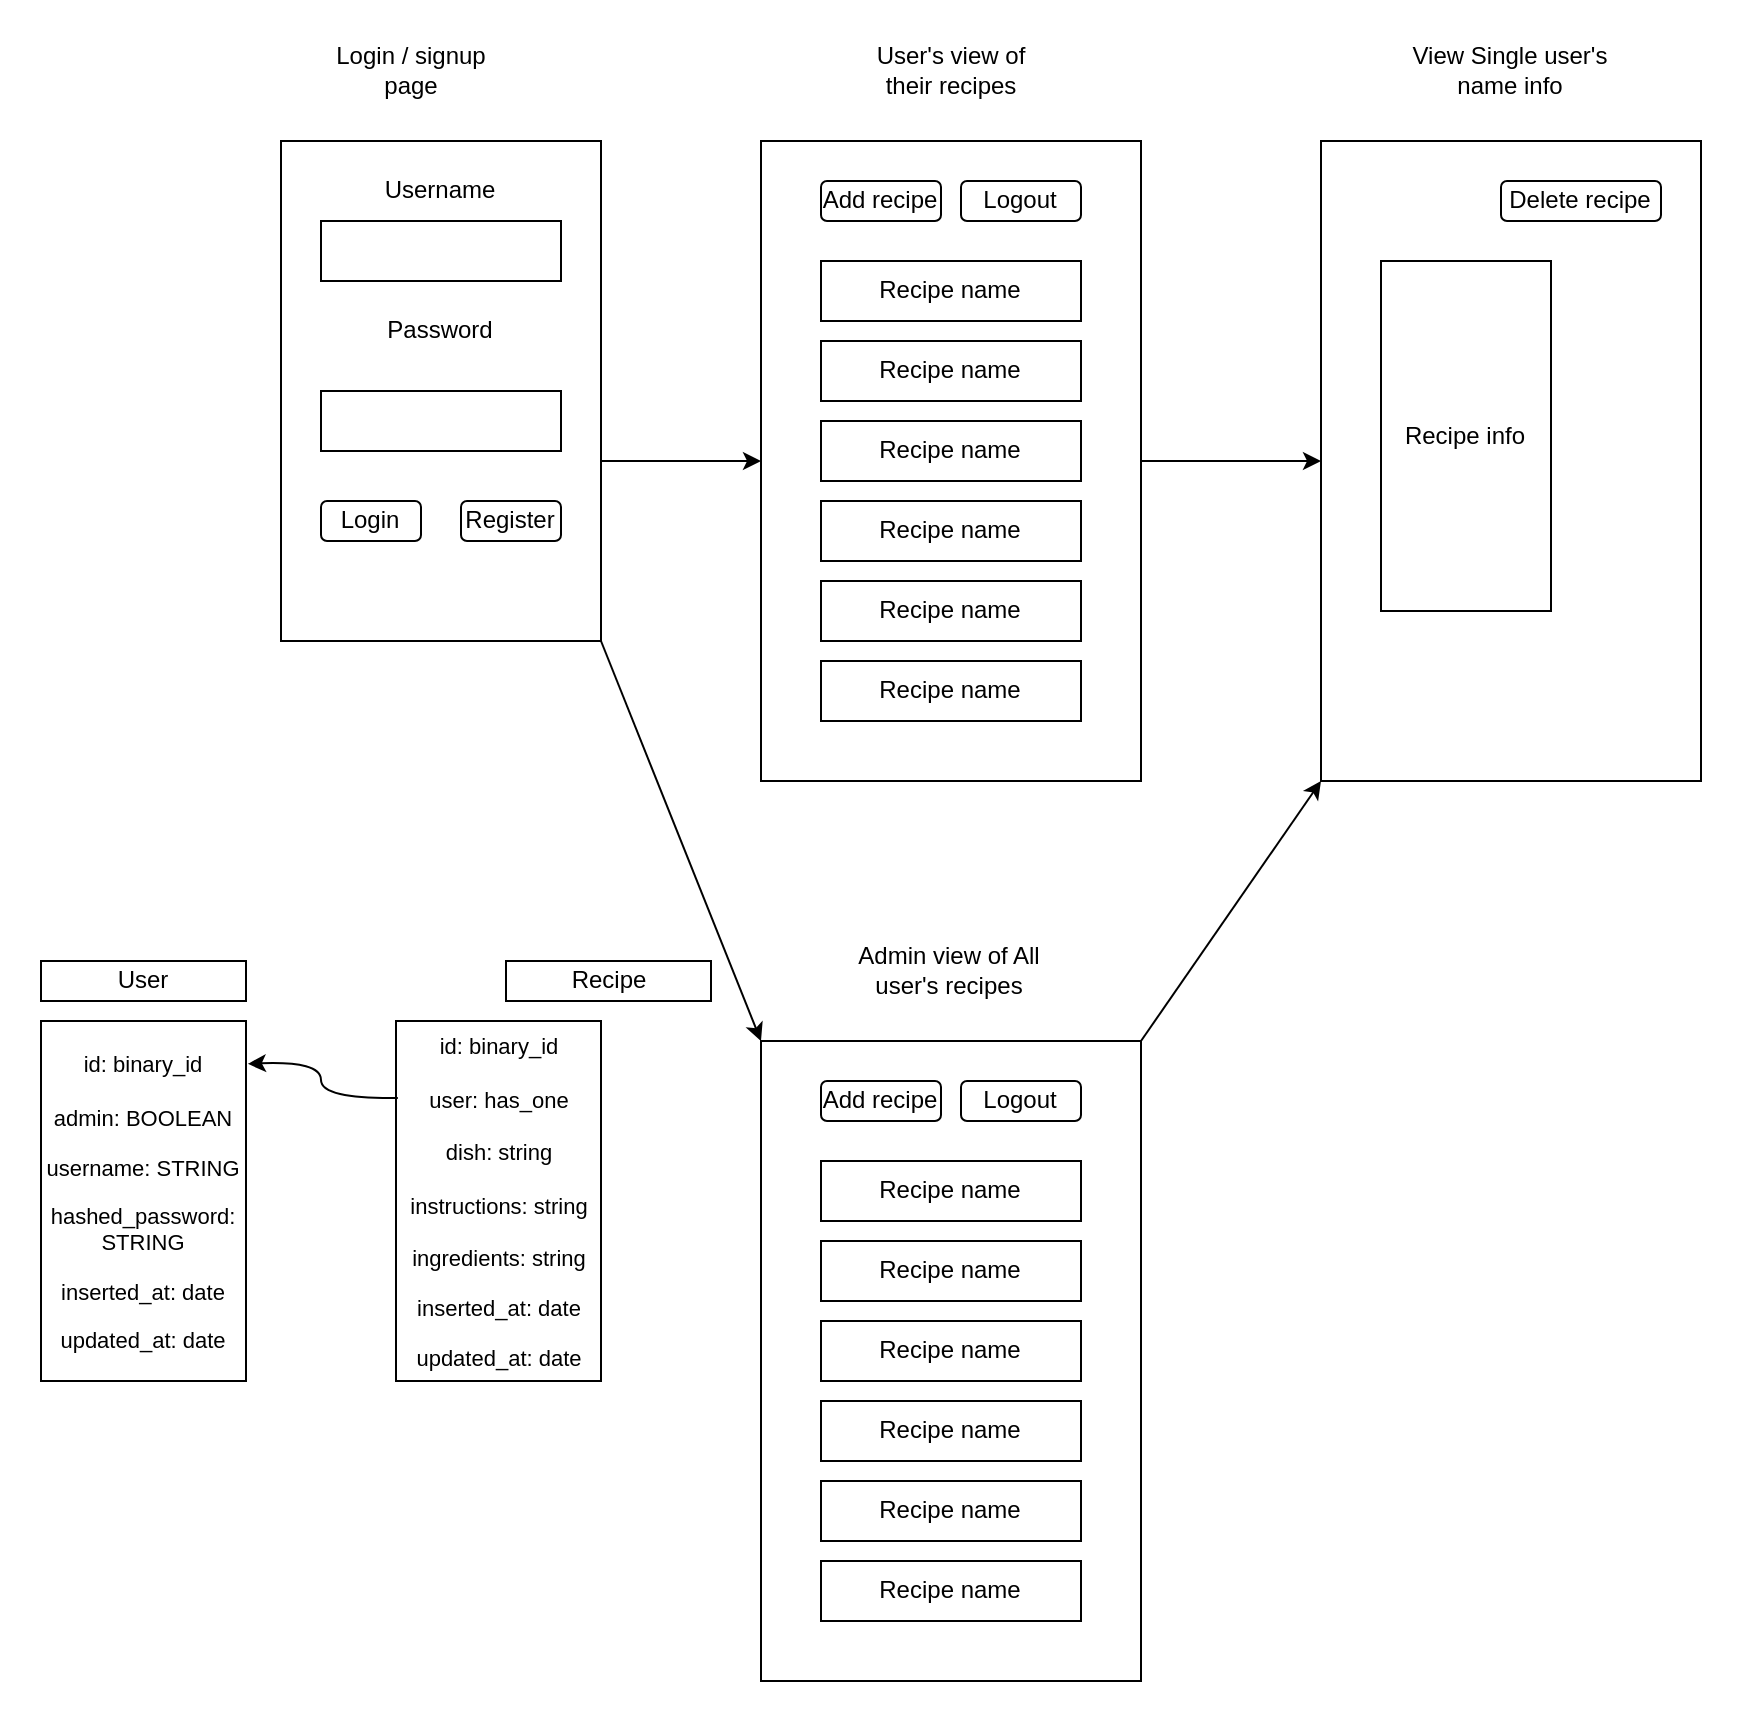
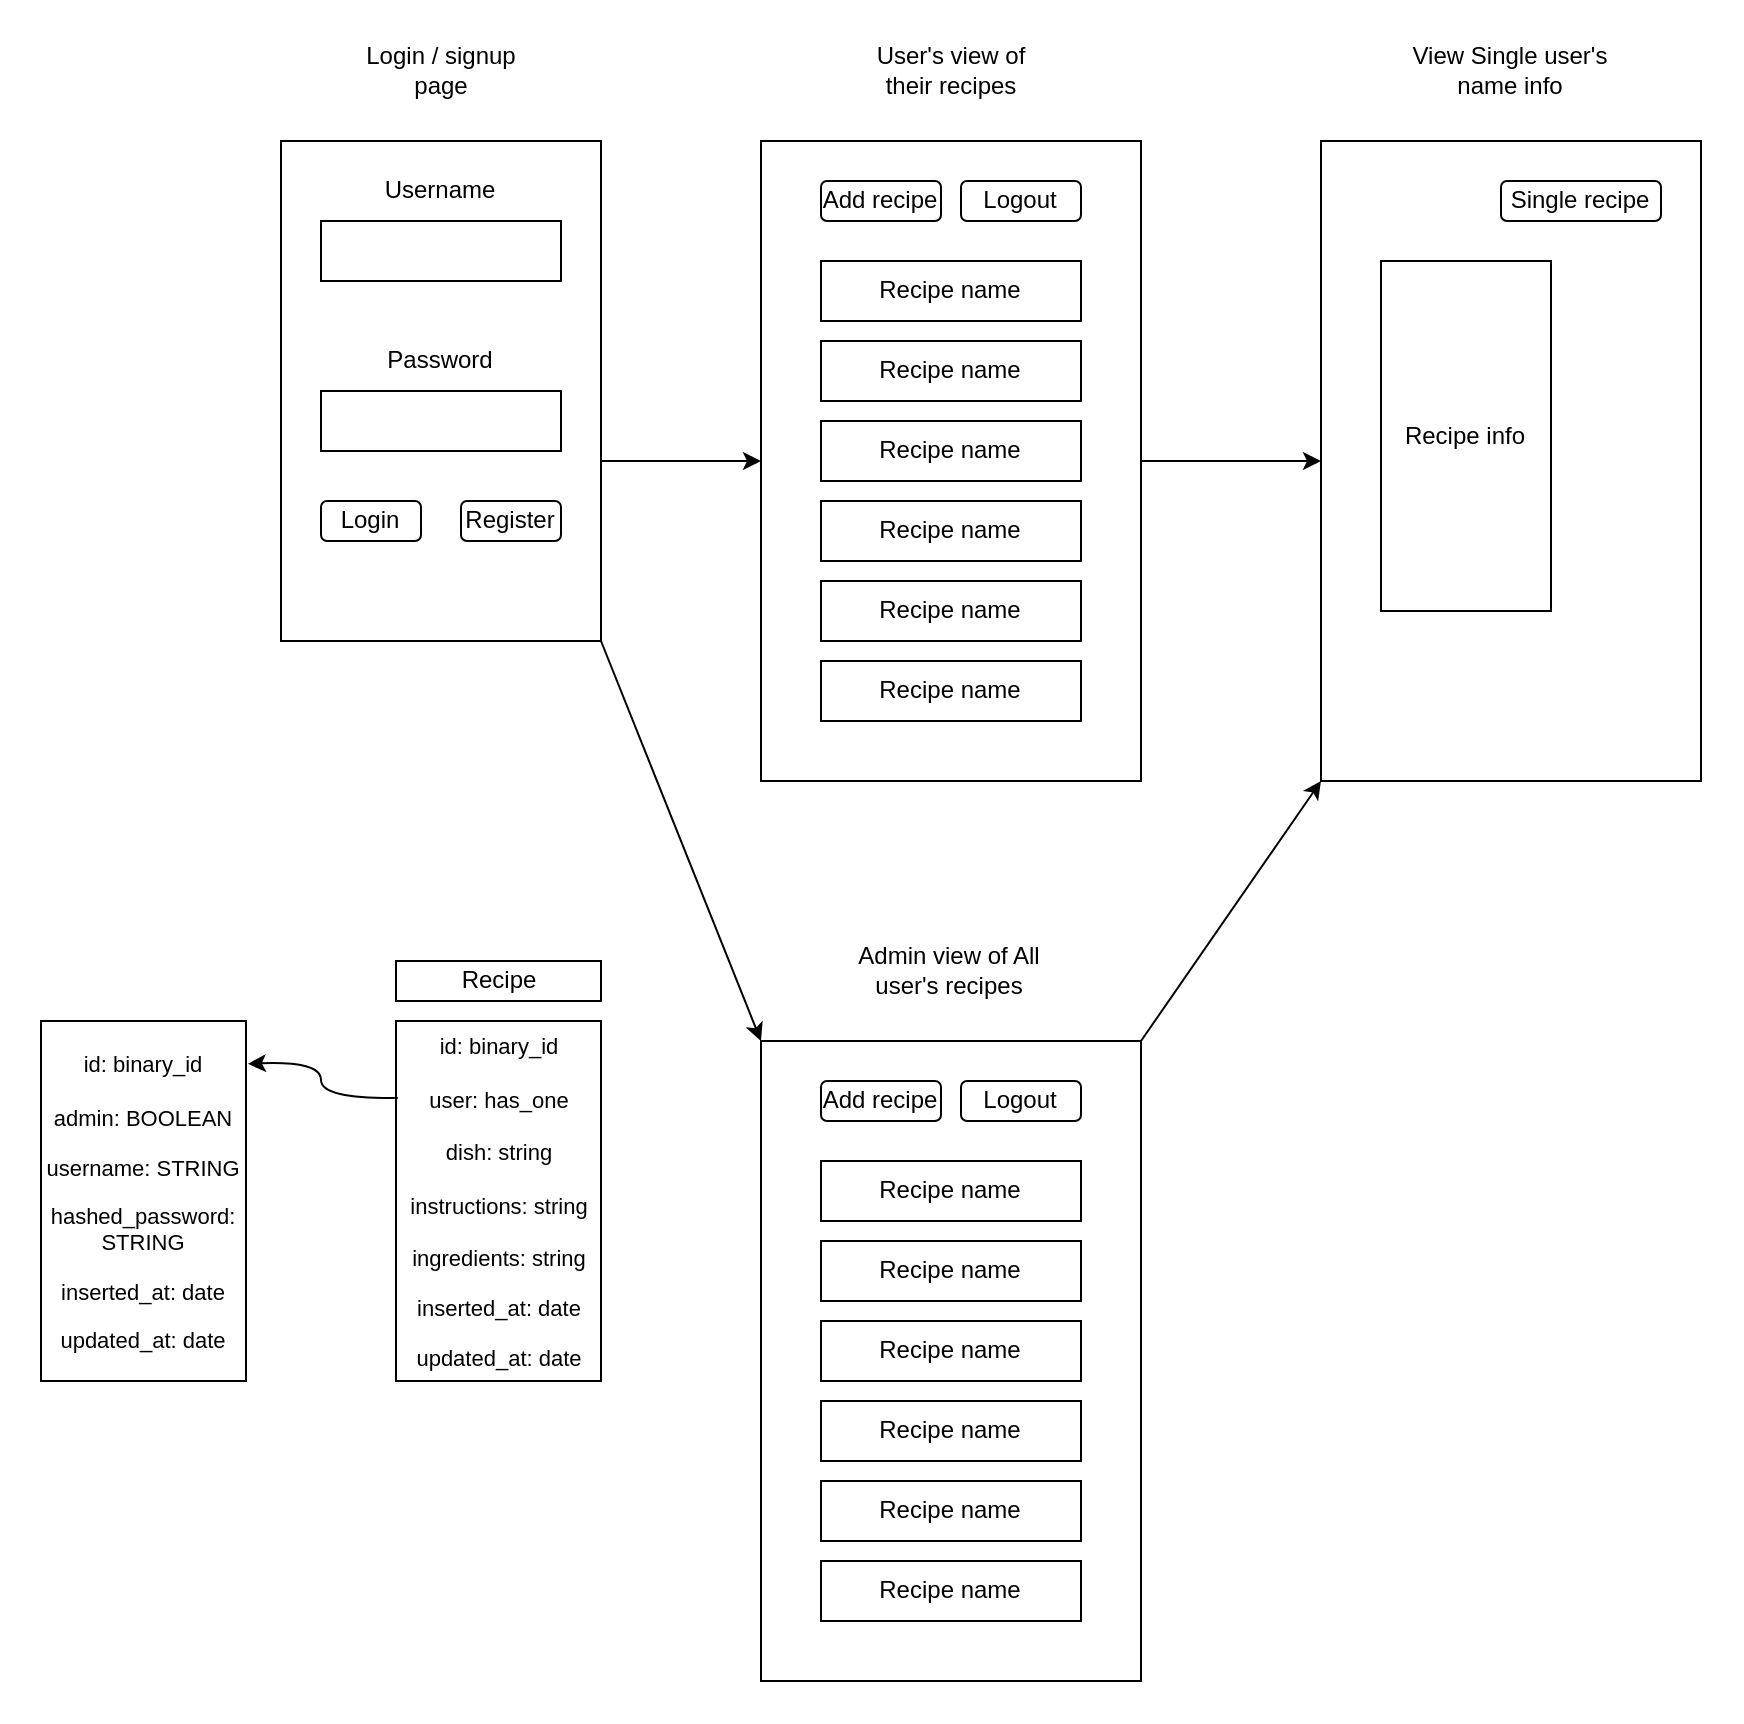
  <mxCell id="0" />
  <mxCell id="1" parent="0" />
  <mxCell id="2" value="" style="rounded=0;whiteSpace=wrap;html=1;" parent="1" vertex="1"><mxGeometry x="380" y="70" width="190" height="320" as="geometry" /></mxCell>
  <mxCell id="3" value="" style="rounded=0;whiteSpace=wrap;html=1;" parent="1" vertex="1"><mxGeometry x="140" y="70" width="160" height="250" as="geometry" /></mxCell>
- <mxCell id="4" value="Login / signup page" style="text;html=1;strokeColor=none;fillColor=none;align=center;verticalAlign=middle;whiteSpace=wrap;rounded=0;" parent="1" vertex="1"><mxGeometry x="162.5" y="20" width="85" height="30" as="geometry" /></mxCell>
+ <mxCell id="4" value="Login / signup page" style="text;html=1;strokeColor=none;fillColor=none;align=center;verticalAlign=middle;whiteSpace=wrap;rounded=0;" parent="1" vertex="1"><mxGeometry x="177.5" y="20" width="85" height="30" as="geometry" /></mxCell>
  <mxCell id="5" value="" style="rounded=0;whiteSpace=wrap;html=1;" parent="1" vertex="1"><mxGeometry x="160" y="110" width="120" height="30" as="geometry" /></mxCell>
  <mxCell id="6" value="Username" style="text;html=1;strokeColor=none;fillColor=none;align=center;verticalAlign=middle;whiteSpace=wrap;rounded=0;" parent="1" vertex="1"><mxGeometry x="190" y="80" width="60" height="30" as="geometry" /></mxCell>
  <mxCell id="7" value="" style="rounded=0;whiteSpace=wrap;html=1;" parent="1" vertex="1"><mxGeometry x="160" y="195" width="120" height="30" as="geometry" /></mxCell>
- <mxCell id="8" value="Password" style="text;html=1;strokeColor=none;fillColor=none;align=center;verticalAlign=middle;whiteSpace=wrap;rounded=0;" parent="1" vertex="1"><mxGeometry x="190" y="150" width="60" height="30" as="geometry" /></mxCell>
+ <mxCell id="8" value="Password" style="text;html=1;strokeColor=none;fillColor=none;align=center;verticalAlign=middle;whiteSpace=wrap;rounded=0;" parent="1" vertex="1"><mxGeometry x="190" y="165" width="60" height="30" as="geometry" /></mxCell>
  <mxCell id="9" value="Login" style="rounded=1;whiteSpace=wrap;html=1;" parent="1" vertex="1"><mxGeometry x="160" y="250" width="50" height="20" as="geometry" /></mxCell>
  <mxCell id="10" value="Register" style="rounded=1;whiteSpace=wrap;html=1;" parent="1" vertex="1"><mxGeometry x="230" y="250" width="50" height="20" as="geometry" /></mxCell>
  <mxCell id="11" value="Recipe name" style="rounded=0;whiteSpace=wrap;html=1;" parent="1" vertex="1"><mxGeometry x="410" y="130" width="130" height="30" as="geometry" /></mxCell>
  <mxCell id="12" value="Recipe name" style="rounded=0;whiteSpace=wrap;html=1;" parent="1" vertex="1"><mxGeometry x="410" y="170" width="130" height="30" as="geometry" /></mxCell>
  <mxCell id="13" value="Recipe name" style="rounded=0;whiteSpace=wrap;html=1;" parent="1" vertex="1"><mxGeometry x="410" y="210" width="130" height="30" as="geometry" /></mxCell>
  <mxCell id="14" value="Recipe name" style="rounded=0;whiteSpace=wrap;html=1;" parent="1" vertex="1"><mxGeometry x="410" y="250" width="130" height="30" as="geometry" /></mxCell>
  <mxCell id="15" value="Recipe name" style="rounded=0;whiteSpace=wrap;html=1;" parent="1" vertex="1"><mxGeometry x="410" y="290" width="130" height="30" as="geometry" /></mxCell>
  <mxCell id="16" value="Recipe name" style="rounded=0;whiteSpace=wrap;html=1;" parent="1" vertex="1"><mxGeometry x="410" y="330" width="130" height="30" as="geometry" /></mxCell>
  <mxCell id="17" value="Add recipe" style="rounded=1;whiteSpace=wrap;html=1;" parent="1" vertex="1"><mxGeometry x="410" y="90" width="60" height="20" as="geometry" /></mxCell>
  <mxCell id="18" value="User's view of their recipes" style="text;html=1;strokeColor=none;fillColor=none;align=center;verticalAlign=middle;whiteSpace=wrap;rounded=0;" parent="1" vertex="1"><mxGeometry x="430.63" y="20" width="88.75" height="30" as="geometry" /></mxCell>
  <mxCell id="19" value="" style="rounded=0;whiteSpace=wrap;html=1;" parent="1" vertex="1"><mxGeometry x="660" y="70" width="190" height="320" as="geometry" /></mxCell>
  <mxCell id="20" value="Recipe info" style="rounded=0;whiteSpace=wrap;html=1;" parent="1" vertex="1"><mxGeometry x="690" y="130" width="85" height="175" as="geometry" /></mxCell>
  <mxCell id="21" value="View Single user's name info" style="text;html=1;strokeColor=none;fillColor=none;align=center;verticalAlign=middle;whiteSpace=wrap;rounded=0;" parent="1" vertex="1"><mxGeometry x="701.25" y="20" width="107.5" height="30" as="geometry" /></mxCell>
- <mxCell id="22" value="Delete recipe" style="rounded=1;whiteSpace=wrap;html=1;" parent="1" vertex="1"><mxGeometry x="750" y="90" width="80" height="20" as="geometry" /></mxCell>
- <mxCell id="23" value="User" style="rounded=0;whiteSpace=wrap;html=1;" parent="1" vertex="1"><mxGeometry x="20" y="480" width="102.5" height="20" as="geometry" /></mxCell>
+ <mxCell id="22" value="Single recipe" style="rounded=1;whiteSpace=wrap;html=1;" parent="1" vertex="1"><mxGeometry x="750" y="90" width="80" height="20" as="geometry" /></mxCell>
  <mxCell id="24" value="" style="rounded=0;whiteSpace=wrap;html=1;" parent="1" vertex="1"><mxGeometry x="380" y="520" width="190" height="320" as="geometry" /></mxCell>
  <mxCell id="25" value="Recipe name" style="rounded=0;whiteSpace=wrap;html=1;" parent="1" vertex="1"><mxGeometry x="410" y="580" width="130" height="30" as="geometry" /></mxCell>
  <mxCell id="26" value="Recipe name" style="rounded=0;whiteSpace=wrap;html=1;" parent="1" vertex="1"><mxGeometry x="410" y="620" width="130" height="30" as="geometry" /></mxCell>
  <mxCell id="27" value="Recipe name" style="rounded=0;whiteSpace=wrap;html=1;" parent="1" vertex="1"><mxGeometry x="410" y="660" width="130" height="30" as="geometry" /></mxCell>
  <mxCell id="28" value="Recipe name" style="rounded=0;whiteSpace=wrap;html=1;" parent="1" vertex="1"><mxGeometry x="410" y="700" width="130" height="30" as="geometry" /></mxCell>
  <mxCell id="29" value="Recipe name" style="rounded=0;whiteSpace=wrap;html=1;" parent="1" vertex="1"><mxGeometry x="410" y="740" width="130" height="30" as="geometry" /></mxCell>
  <mxCell id="30" value="Recipe name" style="rounded=0;whiteSpace=wrap;html=1;" parent="1" vertex="1"><mxGeometry x="410" y="780" width="130" height="30" as="geometry" /></mxCell>
  <mxCell id="31" value="Add recipe" style="rounded=1;whiteSpace=wrap;html=1;" parent="1" vertex="1"><mxGeometry x="410" y="540" width="60" height="20" as="geometry" /></mxCell>
  <mxCell id="32" value="Admin view of All user's recipes" style="text;html=1;strokeColor=none;fillColor=none;align=center;verticalAlign=middle;whiteSpace=wrap;rounded=0;" parent="1" vertex="1"><mxGeometry x="420.31" y="470" width="109.38" height="30" as="geometry" /></mxCell>
  <mxCell id="33" value="Logout" style="rounded=1;whiteSpace=wrap;html=1;" parent="1" vertex="1"><mxGeometry x="480" y="90" width="60" height="20" as="geometry" /></mxCell>
  <mxCell id="34" value="Logout" style="rounded=1;whiteSpace=wrap;html=1;" parent="1" vertex="1"><mxGeometry x="480" y="540" width="60" height="20" as="geometry" /></mxCell>
  <mxCell id="35" value="" style="endArrow=classic;html=1;entryX=0;entryY=0.5;entryDx=0;entryDy=0;" parent="1" target="2" edge="1"><mxGeometry width="50" height="50" relative="1" as="geometry"><mxPoint x="300" y="230" as="sourcePoint" /><mxPoint x="350" y="160" as="targetPoint" /></mxGeometry></mxCell>
  <mxCell id="36" value="" style="endArrow=classic;html=1;entryX=0;entryY=0;entryDx=0;entryDy=0;exitX=1;exitY=1;exitDx=0;exitDy=0;" parent="1" source="3" target="24" edge="1"><mxGeometry width="50" height="50" relative="1" as="geometry"><mxPoint x="300" y="235" as="sourcePoint" /><mxPoint x="350" y="185" as="targetPoint" /></mxGeometry></mxCell>
  <mxCell id="37" value="" style="endArrow=classic;html=1;exitX=1;exitY=0;exitDx=0;exitDy=0;entryX=0;entryY=1;entryDx=0;entryDy=0;" parent="1" source="24" target="19" edge="1"><mxGeometry width="50" height="50" relative="1" as="geometry"><mxPoint x="580" y="510" as="sourcePoint" /><mxPoint x="630" y="460" as="targetPoint" /></mxGeometry></mxCell>
  <mxCell id="38" value="" style="endArrow=classic;html=1;entryX=0;entryY=0.5;entryDx=0;entryDy=0;exitX=1;exitY=0.5;exitDx=0;exitDy=0;" parent="1" source="2" target="19" edge="1"><mxGeometry width="50" height="50" relative="1" as="geometry"><mxPoint x="530" y="360" as="sourcePoint" /><mxPoint x="580" y="310" as="targetPoint" /><Array as="points" /></mxGeometry></mxCell>
  <mxCell id="39" value="&lt;p style=&quot;line-height: 120%;&quot;&gt;&lt;font style=&quot;font-size: 11px;&quot;&gt;id: binary_id&lt;/font&gt;&lt;/p&gt;&lt;p style=&quot;line-height: 120%;&quot;&gt;&lt;font style=&quot;font-size: 11px;&quot;&gt;admin: &lt;/font&gt;&lt;font style=&quot;font-size: 11px;&quot;&gt;BOOLEAN&lt;/font&gt;&lt;/p&gt;&lt;p style=&quot;line-height: 120%; font-size: 11px;&quot;&gt;&lt;font style=&quot;font-size: 11px;&quot;&gt;username: STRING&lt;/font&gt;&lt;/p&gt;&lt;p style=&quot;line-height: 120%; font-size: 11px;&quot;&gt;&lt;font style=&quot;font-size: 11px;&quot;&gt;hashed_password: STRING&lt;/font&gt;&lt;/p&gt;&lt;p style=&quot;line-height: 120%; font-size: 11px;&quot;&gt;&lt;font style=&quot;font-size: 11px;&quot;&gt;inserted_at: date&lt;/font&gt;&lt;/p&gt;&lt;p style=&quot;line-height: 120%; font-size: 11px;&quot;&gt;&lt;font style=&quot;font-size: 11px;&quot;&gt;updated_at: date&lt;/font&gt;&lt;/p&gt;" style="rounded=0;whiteSpace=wrap;html=1;align=center;" parent="1" vertex="1"><mxGeometry x="20" y="510" width="102.5" height="180" as="geometry" /></mxCell>
  <mxCell id="40" value="&lt;p style=&quot;line-height: 120%;&quot;&gt;&lt;span style=&quot;font-size: 11px;&quot;&gt;id: binary_id&lt;/span&gt;&lt;/p&gt;&lt;p style=&quot;line-height: 120%;&quot;&gt;&lt;span style=&quot;font-size: 11px;&quot;&gt;user: has_one&lt;/span&gt;&lt;/p&gt;&lt;p style=&quot;line-height: 120%;&quot;&gt;&lt;span style=&quot;font-size: 11px;&quot;&gt;dish: string&lt;/span&gt;&lt;/p&gt;&lt;p style=&quot;line-height: 120%;&quot;&gt;&lt;span style=&quot;font-size: 11px;&quot;&gt;instructions: string&lt;/span&gt;&lt;/p&gt;&lt;p style=&quot;line-height: 120%;&quot;&gt;&lt;span style=&quot;font-size: 11px;&quot;&gt;ingredients: string&lt;/span&gt;&lt;/p&gt;&lt;p style=&quot;line-height: 13.2px; font-size: 11px;&quot;&gt;inserted_at: date&lt;/p&gt;&lt;p style=&quot;line-height: 13.2px; font-size: 11px;&quot;&gt;updated_at: date&lt;/p&gt;" style="rounded=0;whiteSpace=wrap;html=1;align=center;" vertex="1" parent="1"><mxGeometry x="197.5" y="510" width="102.5" height="180" as="geometry" /></mxCell>
- <mxCell id="41" value="Recipe" style="rounded=0;whiteSpace=wrap;html=1;" vertex="1" parent="1"><mxGeometry x="252.5" y="480" width="102.5" height="20" as="geometry" /></mxCell>
+ <mxCell id="41" value="Recipe" style="rounded=0;whiteSpace=wrap;html=1;" vertex="1" parent="1"><mxGeometry x="197.5" y="480" width="102.5" height="20" as="geometry" /></mxCell>
  <mxCell id="42" value="" style="curved=1;endArrow=classic;html=1;entryX=1.009;entryY=0.119;entryDx=0;entryDy=0;entryPerimeter=0;exitX=0.009;exitY=0.214;exitDx=0;exitDy=0;exitPerimeter=0;" edge="1" parent="1" source="40" target="39"><mxGeometry width="50" height="50" relative="1" as="geometry"><mxPoint x="260" y="610" as="sourcePoint" /><mxPoint x="310" y="560" as="targetPoint" /><Array as="points"><mxPoint x="160" y="549" /><mxPoint x="160" y="530" /></Array></mxGeometry></mxCell>
